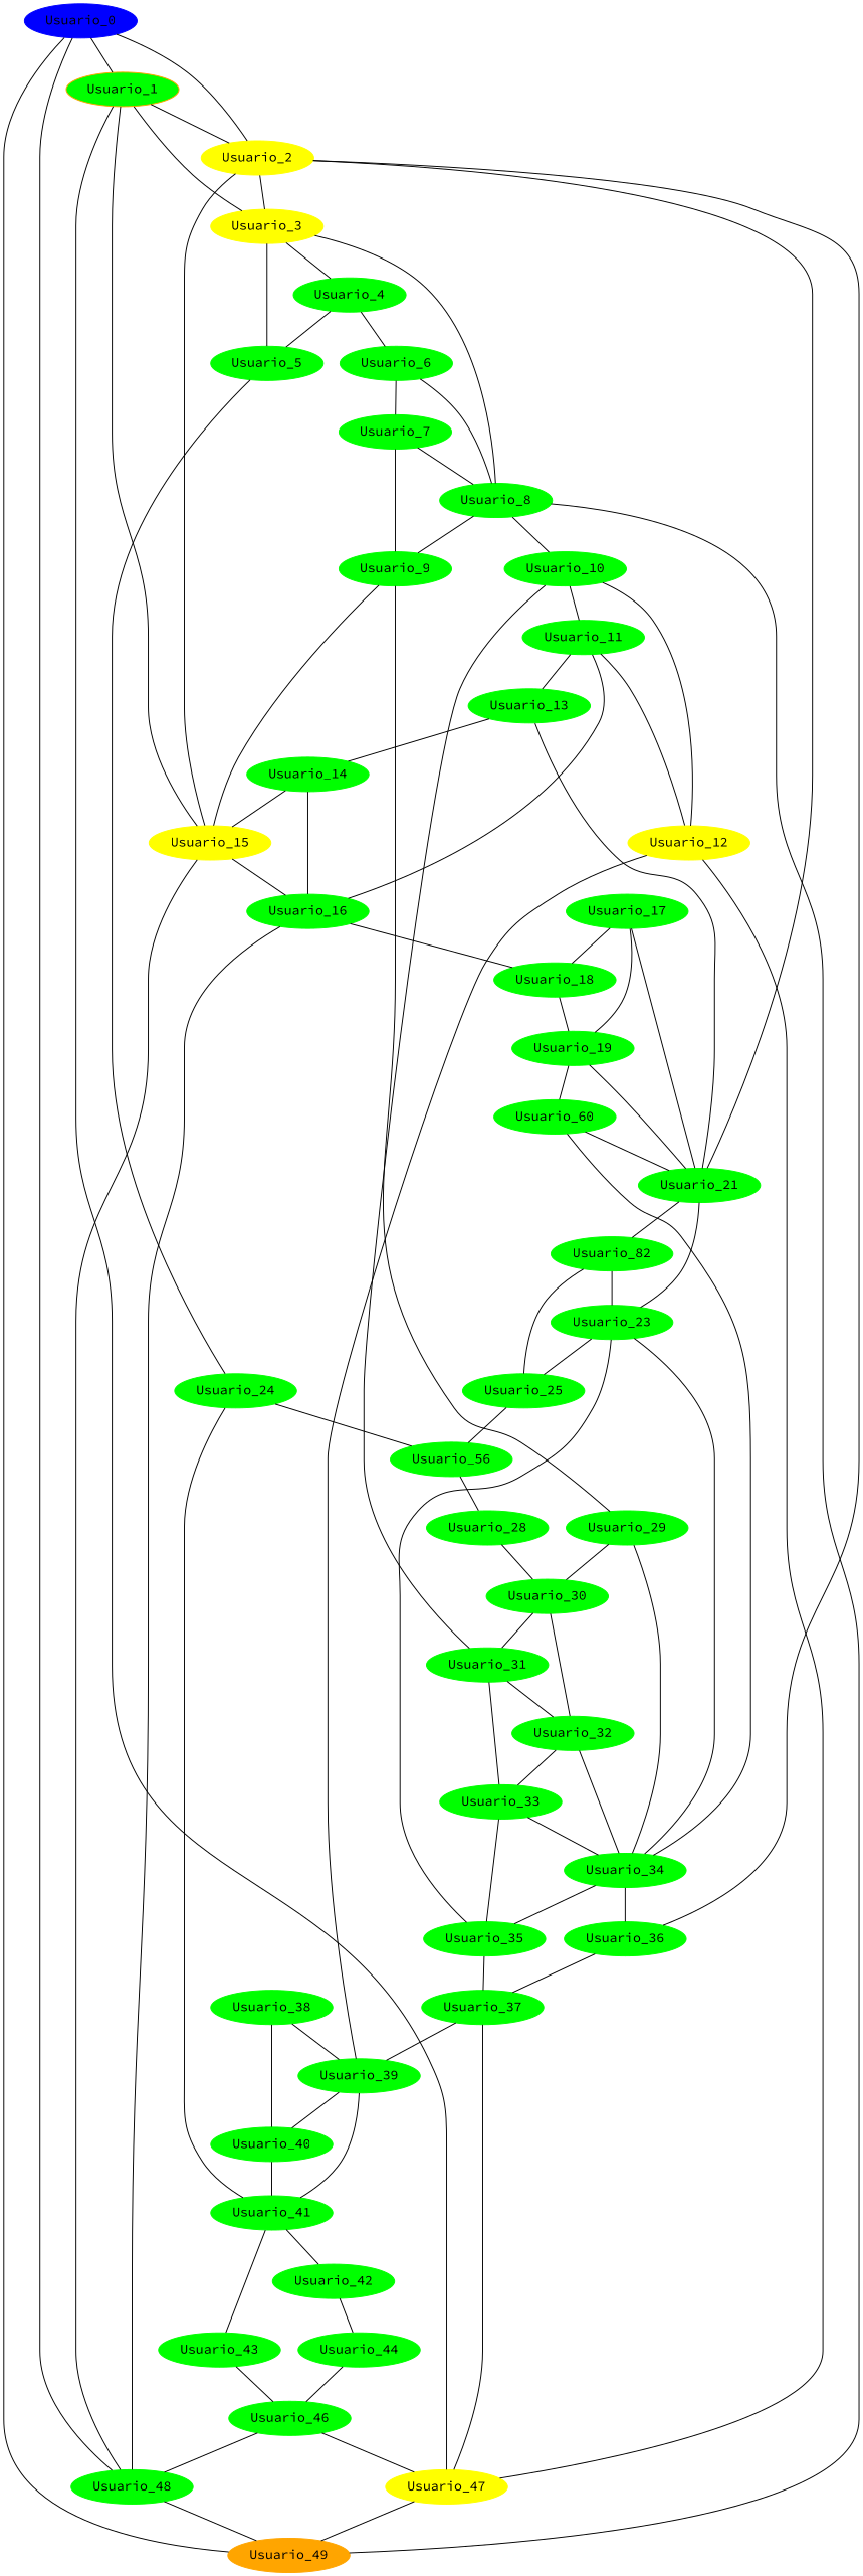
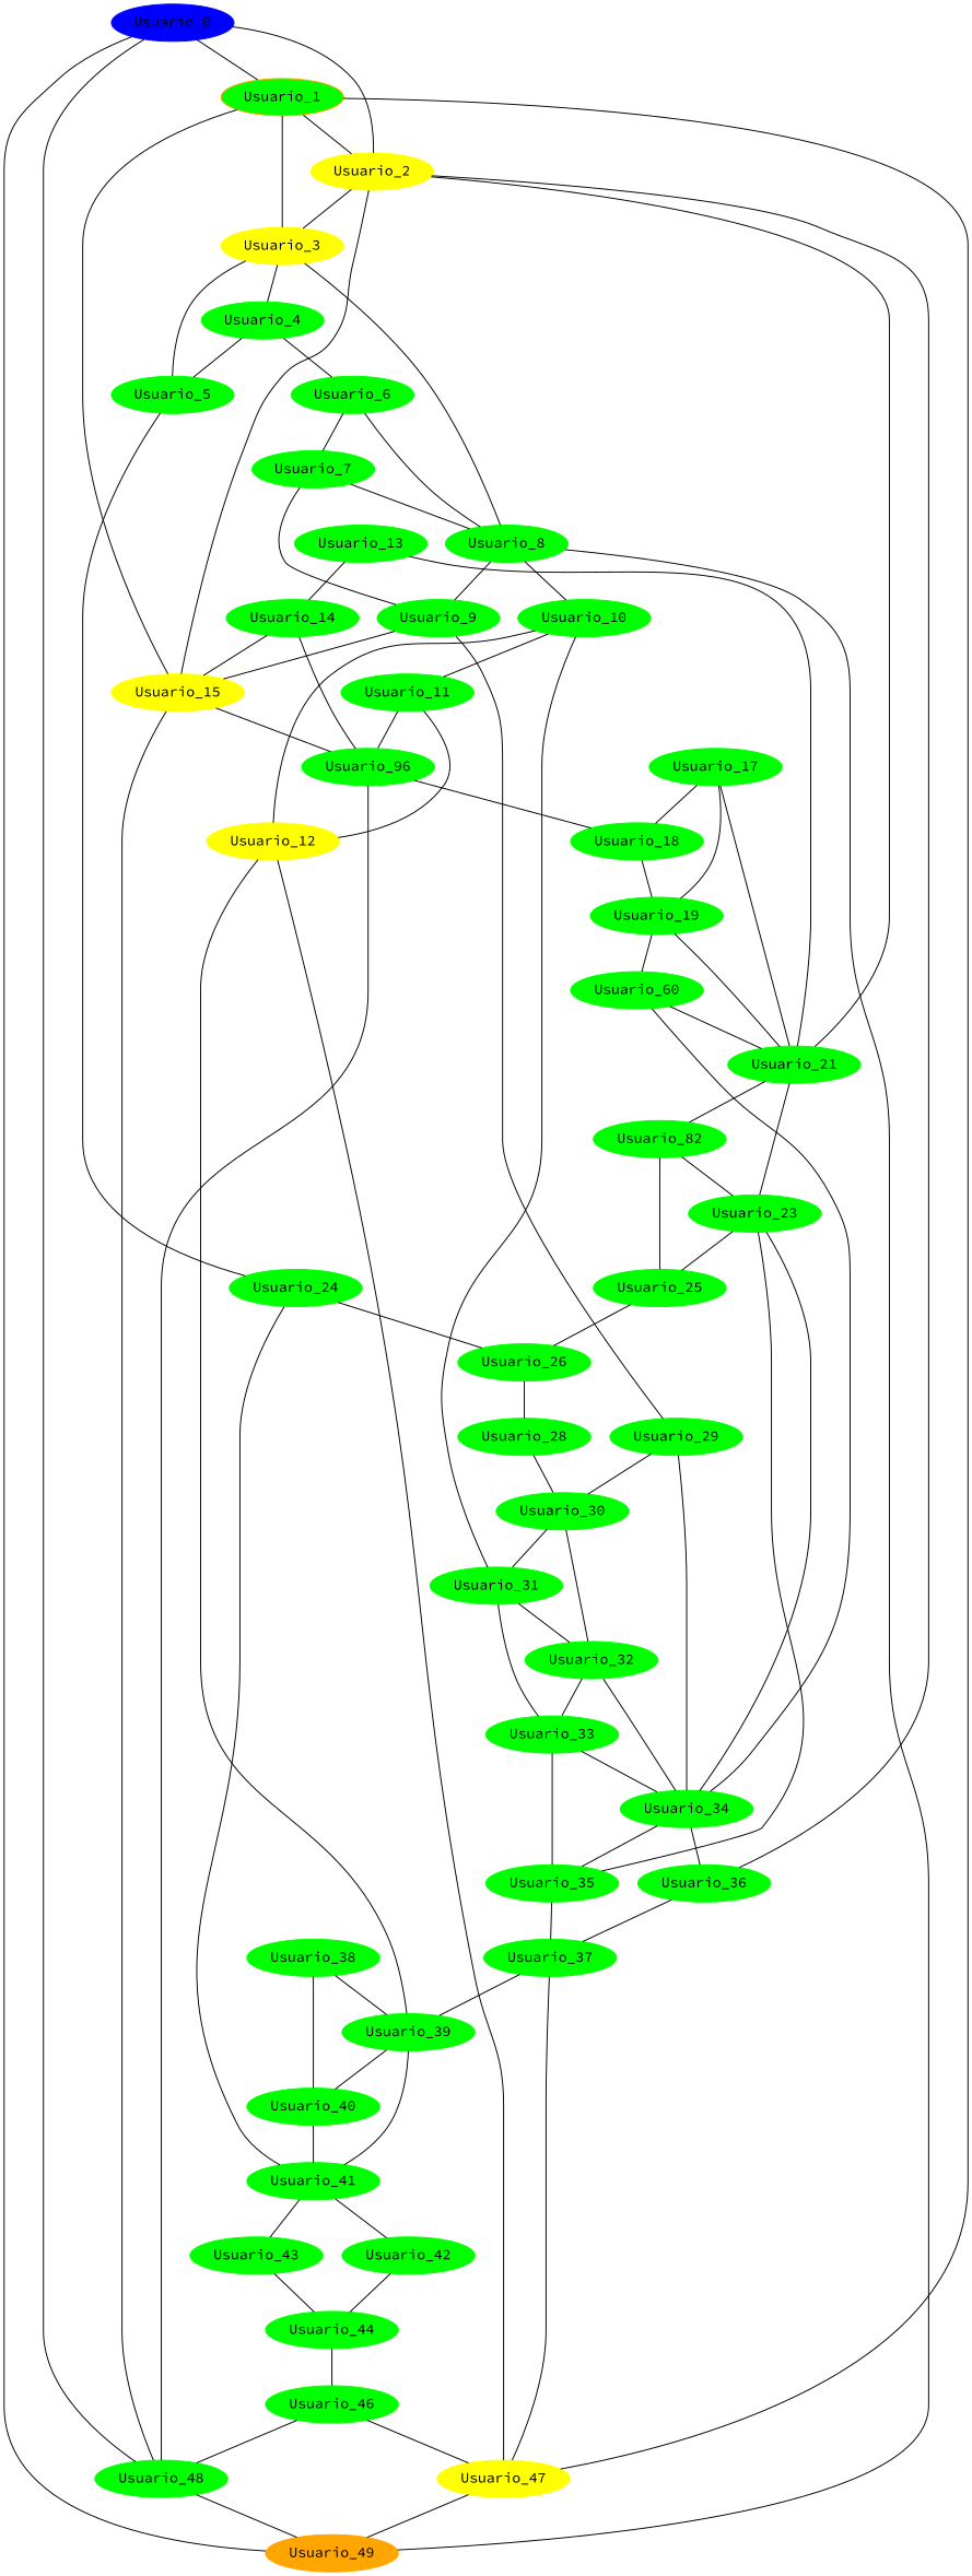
  graph {
    fontname="Source Code Pro"
    node [color=green fontname="Source Code Pro" style=filled]
    edge [fontname="Source Code Pro"]
    n1 [color=blue label=Usuario_0]
    n2 [color=orange fillcolor=green label=Usuario_1]
    n3 [color=yellow label=Usuario_2]
    n4 [label=Usuario_48]
    n5 [color=orange label=Usuario_49]
    n6 [color=yellow label=Usuario_3]
    n7 [color=yellow label=Usuario_15]
    n8 [color=yellow label=Usuario_47]
    n9 [label=Usuario_21]
    n10 [label=Usuario_36]
    n11 [label=Usuario_4]
    n12 [label=Usuario_5]
    n13 [label=Usuario_8]
-   n14 [label=Usuario_16]
+   n14 [label=Usuario_96]
    n15 [label=Usuario_82]
    n16 [label=Usuario_23]
    n17 [label=Usuario_37]
    n18 [label=Usuario_6]
    n19 [label=Usuario_24]
    n20 [label=Usuario_9]
    n21 [label=Usuario_10]
    n22 [label=Usuario_7]
-   n23 [label=Usuario_56]
+   n23 [label=Usuario_26]
    n24 [label=Usuario_41]
    n25 [label=Usuario_29]
    n26 [label=Usuario_11]
    n27 [color=yellow label=Usuario_12]
    n28 [label=Usuario_31]
    n29 [label=Usuario_34]
    n30 [label=Usuario_30]
    n31 [label=Usuario_13]
    n32 [label=Usuario_39]
    n33 [label=Usuario_32]
    n34 [label=Usuario_33]
    n35 [label=Usuario_14]
    n36 [label=Usuario_18]
    n37 [label=Usuario_40]
    n38 [label=Usuario_19]
    n39 [label=Usuario_17]
    n40 [label=Usuario_60]
    n41 [label=Usuario_35]
    n42 [label=Usuario_25]
    n43 [label=Usuario_28]
    n44 [label=Usuario_42]
    n45 [label=Usuario_43]
    n46 [label=Usuario_38]
    n47 [label=Usuario_44]
    n48 [label=Usuario_46]
    n1 -- n2
    n1 -- n3
    n1 -- n4
    n1 -- n5
    n2 -- n3
    n2 -- n6
    n2 -- n7
    n2 -- n8
    n3 -- n6
    n3 -- n7
    n3 -- n9
    n3 -- n10
    n4 -- n5
    n6 -- n11
    n6 -- n12
    n6 -- n13
    n7 -- n4
    n7 -- n14
    n8 -- n5
    n9 -- n15
    n9 -- n16
    n10 -- n17
    n11 -- n12
    n11 -- n18
    n12 -- n19
    n13 -- n5
    n13 -- n20
    n13 -- n21
    n14 -- n4
    n14 -- n36
    n15 -- n16
    n15 -- n42
    n16 -- n29
    n16 -- n41
    n16 -- n42
    n17 -- n8
    n17 -- n32
    n18 -- n13
    n18 -- n22
    n19 -- n23
    n19 -- n24
    n20 -- n7
    n20 -- n25
    n21 -- n26
    n21 -- n27
    n21 -- n28
    n22 -- n13
    n22 -- n20
    n23 -- n43
    n24 -- n44
    n24 -- n45
    n25 -- n29
    n25 -- n30
    n26 -- n14
    n26 -- n27
-   n26 -- n31
    n27 -- n8
    n27 -- n32
    n28 -- n33
    n28 -- n34
    n29 -- n10
    n29 -- n41
    n30 -- n28
    n30 -- n33
    n31 -- n9
    n31 -- n35
    n32 -- n24
    n32 -- n37
    n33 -- n29
    n33 -- n34
    n34 -- n29
    n34 -- n41
    n35 -- n7
    n35 -- n14
    n36 -- n38
    n37 -- n24
    n38 -- n9
    n38 -- n40
    n39 -- n9
    n39 -- n36
    n39 -- n38
    n40 -- n9
    n40 -- n29
    n41 -- n17
    n42 -- n23
    n43 -- n30
    n44 -- n47
-   n45 -- n48
+   n45 -- n47
    n46 -- n32
    n46 -- n37
    n47 -- n48
    n48 -- n4
    n48 -- n8
  }
